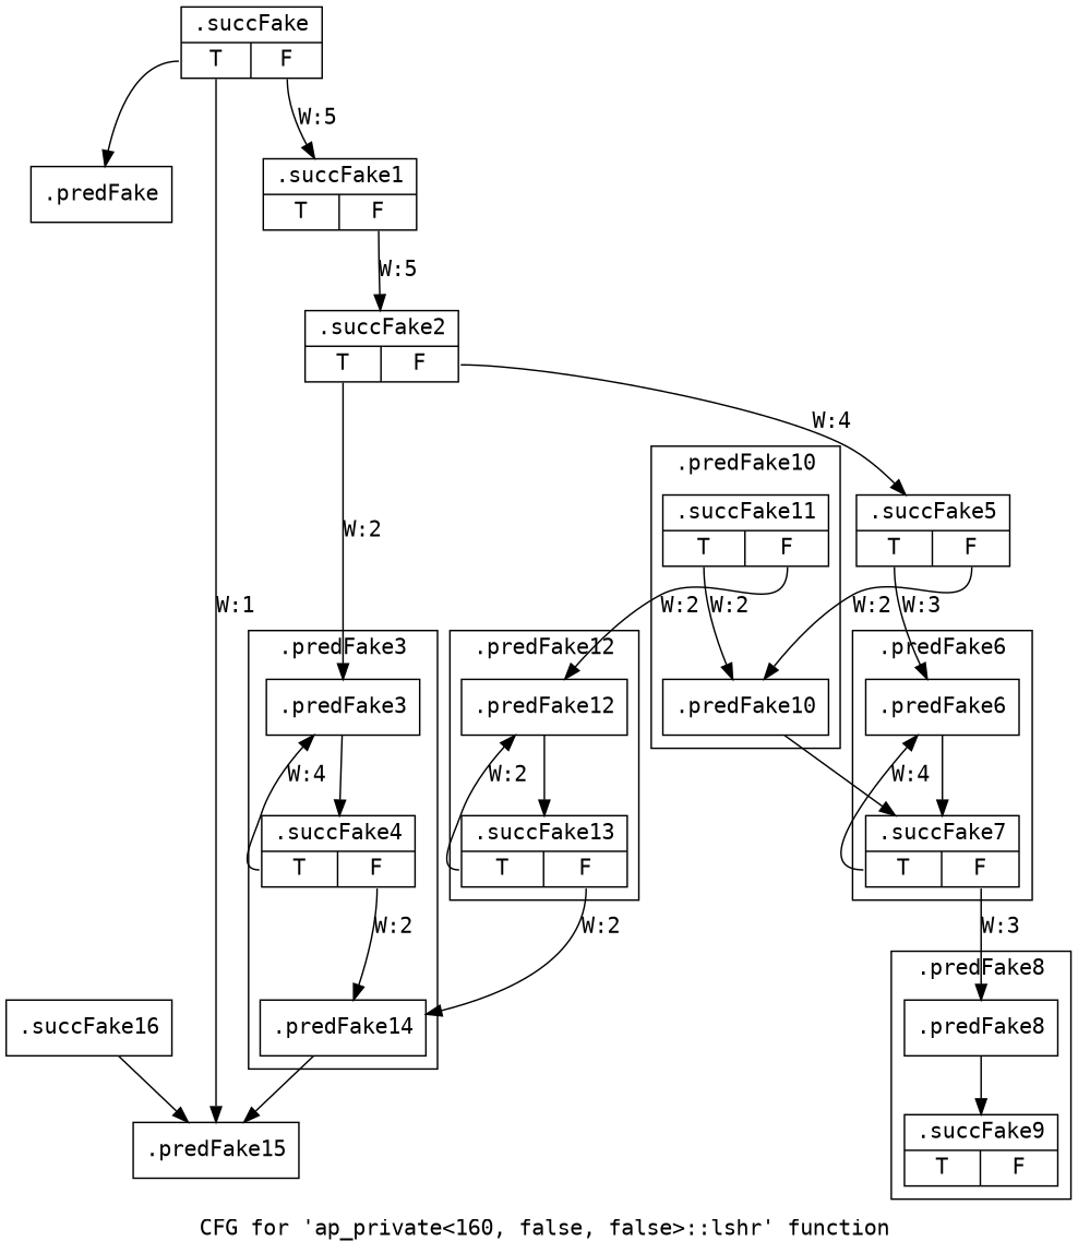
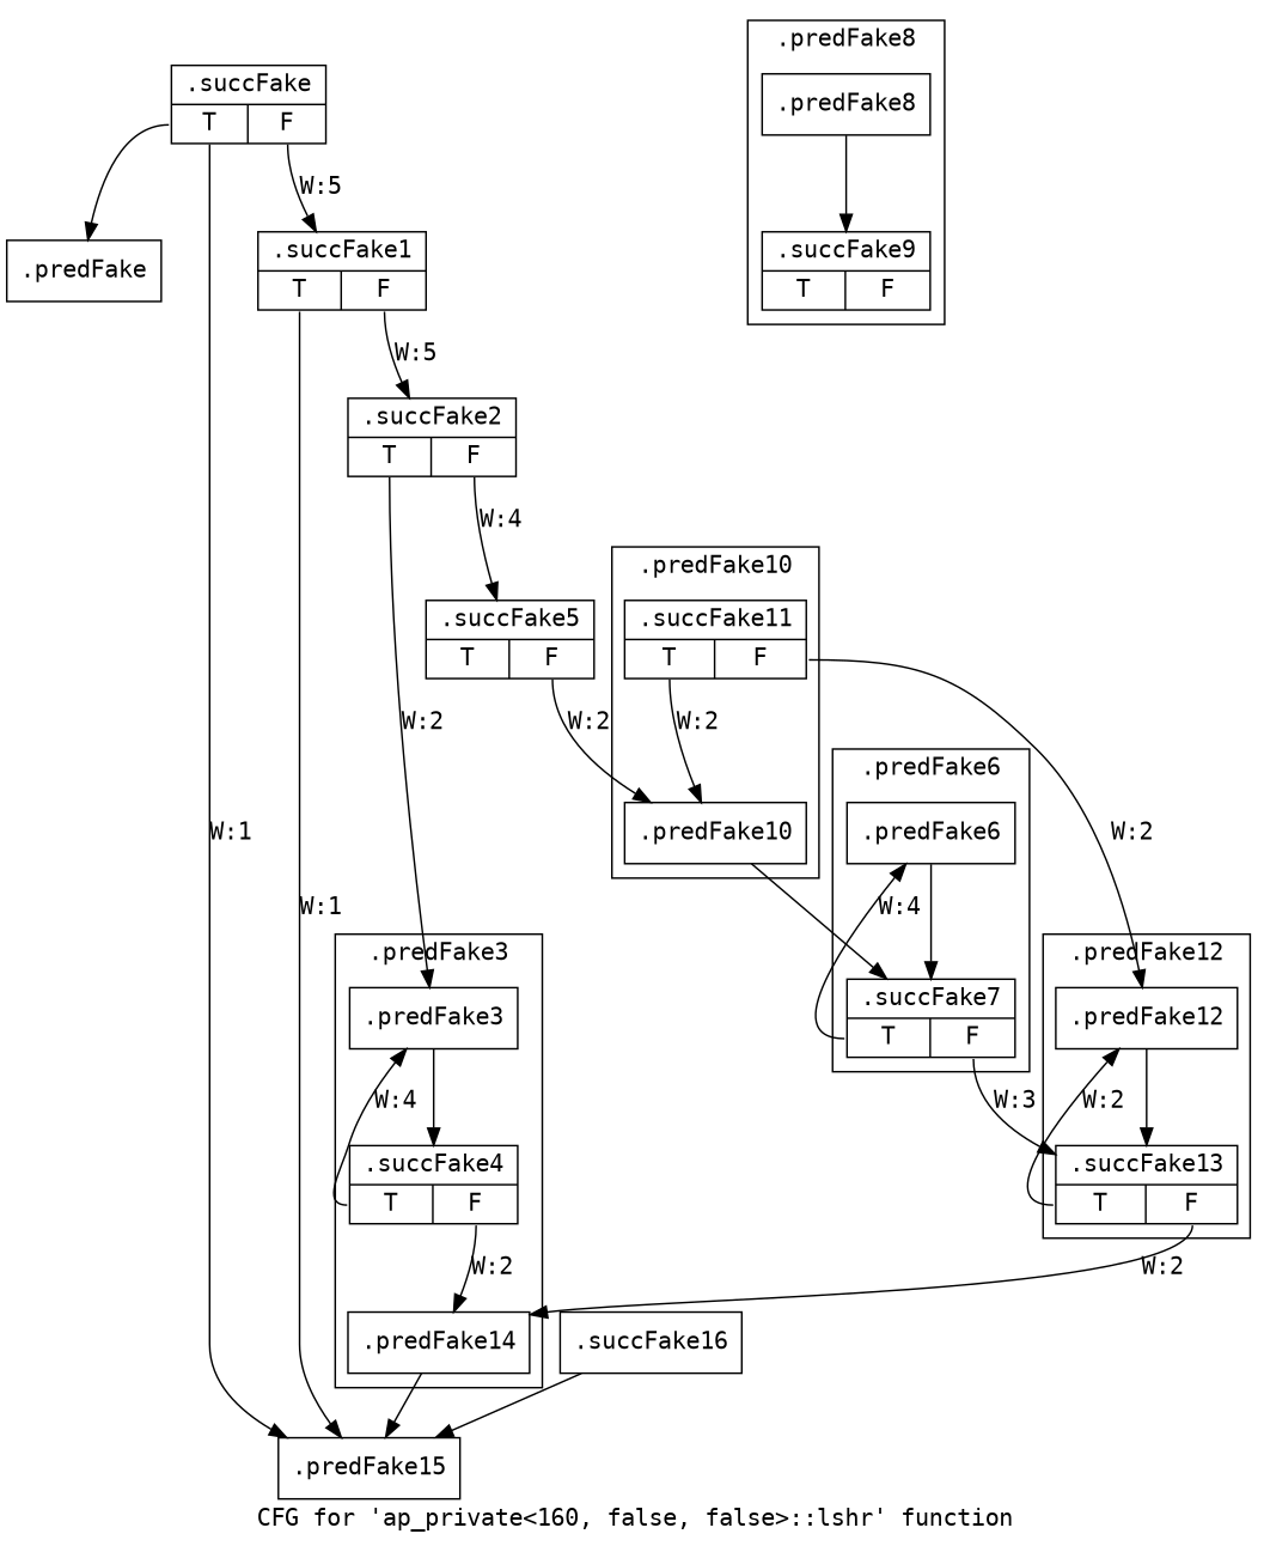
  digraph {
    fontname="DejaVu Sans Mono"
    label="CFG for 'ap_private\<160, false, false\>::lshr' function"
    node [filename="/mnt/xilinx/Vitis_HLS/2021.2/include/etc/ap_private.h" fontname="DejaVu Sans Mono" linenumber=5046 shape=record]
    edge [execusionnum=1 filename="/mnt/xilinx/Vitis_HLS/2021.2/include/etc/ap_private.h" fontname="DejaVu Sans Mono" tailport=s0]
    n1 [label="{.predFake3}" linenumber=5014]
    n2 [label="{.succFake4|{<s0>T|<s1>F}}" linenumber=5014]
    n3 [label="{.predFake14}"]
    n4 [label="{.predFake8}" linenumber=5029]
    n5 [label="{.succFake9|{<s0>T|<s1>F}}" linenumber=5029]
    n6 [label="{.predFake6}" linenumber=5028]
    n7 [label="{.succFake7|{<s0>T|<s1>F}}" linenumber=5028]
    n8 [label="{.predFake12}" linenumber=5043]
    n9 [label="{.succFake13|{<s0>T|<s1>F}}" linenumber=5043]
    n10 [label="{.predFake10}" linenumber=5036]
    n11 [label="{.succFake11|{<s0>T|<s1>F}}" linenumber=5036]
    n12 [label="{.predFake15}"]
    n13 [label="{.predFake}" filename="" linenumber=""]
    n14 [label="{.succFake|{<s0>T|<s1>F}}" linenumber=4999]
    n15 [label="{.succFake1|{<s0>T|<s1>F}}" linenumber=5004]
    n16 [label="{.succFake2|{<s0>T|<s1>F}}" linenumber=5012]
    n17 [label="{.succFake16}"]
    n18 [label="{.succFake5|{<s0>T|<s1>F}}" linenumber=5027]
    subgraph cluster_1 {
      invocationtime=2
      label=".predFake3"
      tripcount=3
      n1
      n2
      n3
    }
    subgraph cluster_2 {
      invocationtime=3
      label=".predFake8"
      tripcount=3
      n4
      n5
    }
    subgraph cluster_3 {
      invocationtime=3
      label=".predFake6"
      tripcount=3
      n6
      n7
    }
    subgraph cluster_4 {
      invocationtime=2
      label=".predFake12"
      tripcount=1
      n8
      n9
    }
    subgraph cluster_5 {
      invocationtime=2
      label=".predFake10"
      tripcount=1
      n10
      n11
    }
    n1 -> n2 [execusionnum=4]
    n2 -> n1 [execusionnum=3 label="W:4"]
    n2 -> n3 [label="W:2" tailport=s1]
    n3 -> n12 [execusionnum=4]
    n4 -> n5 [execusionnum=5]
    n6 -> n7 [execusionnum=5]
-   n7 -> n4 [execusionnum=2 label="W:3" tailport=s1]
+   n7 -> n9 [execusionnum=2 label="W:3" tailport=s1]
    n7 -> n6 [execusionnum=3 label="W:4"]
    n8 -> n9 [execusionnum=2]
    n9 -> n3 [label="W:2" tailport=s1]
    n9 -> n8 [label="W:2"]
    n10 -> n7 [execusionnum=2]
    n11 -> n8 [label="W:2" tailport=s1]
    n11 -> n10 [label="W:2"]
    n14 -> n12 [execusionnum=0 label="W:1"]
    n14 -> n13 [execusionnum=4]
    n14 -> n15 [execusionnum=4 label="W:5" tailport=s1]
+   n15 -> n12 [execusionnum=0 label="W:1"]
    n15 -> n16 [execusionnum=4 label="W:5" tailport=s1]
    n16 -> n1 [label="W:2"]
    n16 -> n18 [execusionnum=3 label="W:4" tailport=s1]
    n17 -> n12 [execusionnum=0]
-   n18 -> n6 [execusionnum=2 label="W:3"]
    n18 -> n10 [label="W:2" tailport=s1]
  }
